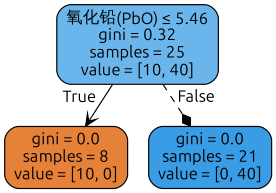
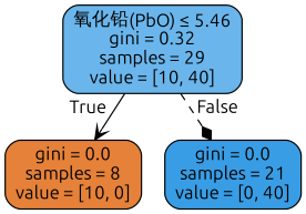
  digraph {
    fontname=Ubuntu
    node [color=black fontname=Ubuntu shape=box style="filled, rounded"]
    edge [fontname=Ubuntu labeldistance=2.5]
-   n1 [fillcolor="#6ab6ec" label=<氧化铅(PbO) &le; 5.46<br/>gini = 0.32<br/>samples = 25<br/>value = [10, 40]>]
+   n1 [fillcolor="#6ab6ec" label=<氧化铅(PbO) &le; 5.46<br/>gini = 0.32<br/>samples = 29<br/>value = [10, 40]>]
    n2 [fillcolor="#e58139" label=<gini = 0.0<br/>samples = 8<br/>value = [10, 0]>]
    n3 [fillcolor="#399de5" label=<gini = 0.0<br/>samples = 21<br/>value = [0, 40]>]
    n1 -> n2 [headlabel=True labelangle=45 style=solid arrowhead=vee]
    n1 -> n3 [headlabel=False labelangle=-45 style=dashed arrowhead=diamond]
  }
